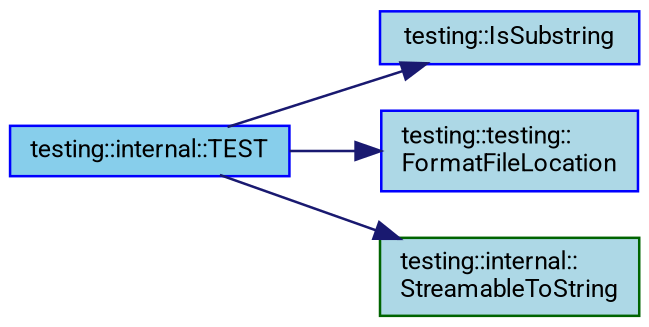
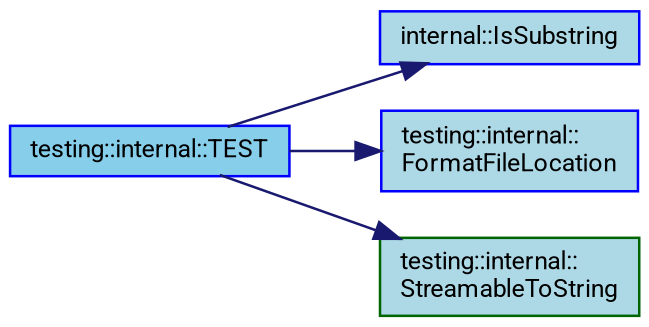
  digraph {
    fontname=Roboto
    rankdir=LR
    node [color=blue fillcolor=lightblue fontname=Roboto fontsize=10 shape=record style=filled]
    edge [color=midnightblue fontname=Roboto fontsize=10 labelfontname=Helvetica labelfontsize=10 style=solid]
    n1 [fillcolor=skyblue fontcolor=black height=0.2 label="testing::internal::TEST" width=0.4]
-   n2 [height=0.2 label="testing::IsSubstring" width=0.4]
-   n3 [height=0.2 label="testing::testing::\lFormatFileLocation" width=0.4]
+   n2 [height=0.2 label="internal::IsSubstring" width=0.4]
+   n3 [height=0.2 label="testing::internal::\lFormatFileLocation" width=0.4]
    n4 [color=darkgreen height=0.2 label="testing::internal::\lStreamableToString" width=0.4]
    n1 -> n2
    n1 -> n3
    n1 -> n4
  }
